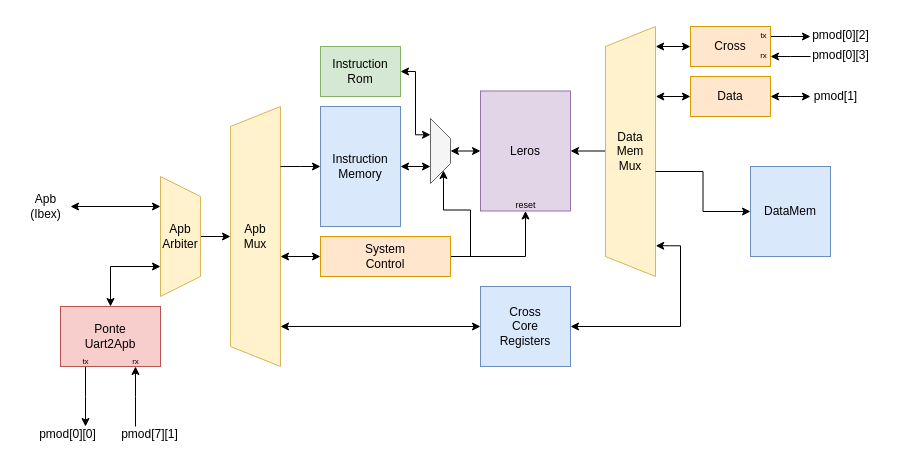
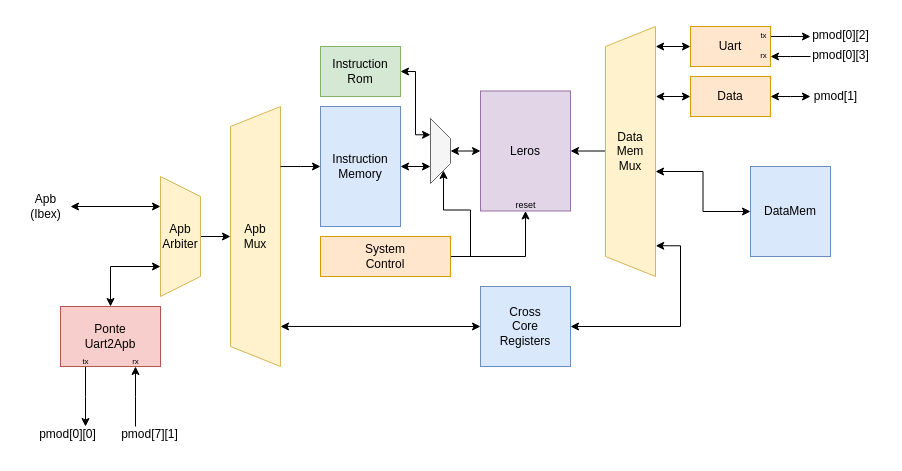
  <mxCell id="0" />
  <mxCell id="1" parent="0" />
  <mxCell id="2" style="edgeStyle=orthogonalEdgeStyle;rounded=0;orthogonalLoop=1;jettySize=auto;html=1;exitX=1;exitY=0.5;exitDx=0;exitDy=0;entryX=0.5;entryY=0;entryDx=0;entryDy=0;startArrow=classic;startFill=1;endArrow=none;" edge="1" parent="1" source="3" target="4"><mxGeometry relative="1" as="geometry" /></mxCell>
  <mxCell id="3" value="Leros" style="rounded=0;whiteSpace=wrap;html=1;fillColor=#e1d5e7;strokeColor=#9673a6;" vertex="1" parent="1"><mxGeometry x="480" y="90.5" width="90" height="120" as="geometry" /></mxCell>
  <mxCell id="4" value="Data&lt;div&gt;Mem&lt;div&gt;Mux&lt;/div&gt;&lt;/div&gt;" style="shape=trapezoid;perimeter=trapezoidPerimeter;whiteSpace=wrap;html=1;fixedSize=1;direction=north;fillColor=#fff2cc;strokeColor=#d6b656;" vertex="1" parent="1"><mxGeometry x="605" y="26" width="50" height="250" as="geometry" /></mxCell>
  <mxCell id="5" style="edgeStyle=orthogonalEdgeStyle;rounded=0;orthogonalLoop=1;jettySize=auto;html=1;exitX=1;exitY=0.25;exitDx=0;exitDy=0;" edge="1" parent="1" source="7"><mxGeometry relative="1" as="geometry"><mxPoint x="810" y="36" as="targetPoint" /></mxGeometry></mxCell>
  <mxCell id="6" style="edgeStyle=orthogonalEdgeStyle;rounded=0;orthogonalLoop=1;jettySize=auto;html=1;exitX=1;exitY=0.75;exitDx=0;exitDy=0;startArrow=classic;startFill=1;endArrow=none;" edge="1" parent="1" source="7"><mxGeometry relative="1" as="geometry"><mxPoint x="810" y="56.023" as="targetPoint" /></mxGeometry></mxCell>
- <mxCell id="7" value="Cross" style="rounded=0;whiteSpace=wrap;html=1;fillColor=#ffe6cc;strokeColor=#d79b00;" vertex="1" parent="1"><mxGeometry x="690" y="26" width="80" height="40" as="geometry" /></mxCell>
+ <mxCell id="7" value="Uart" style="rounded=0;whiteSpace=wrap;html=1;fillColor=#ffe6cc;strokeColor=#d79b00;" vertex="1" parent="1"><mxGeometry x="690" y="26" width="80" height="40" as="geometry" /></mxCell>
  <mxCell id="8" style="edgeStyle=orthogonalEdgeStyle;rounded=0;orthogonalLoop=1;jettySize=auto;html=1;exitX=1;exitY=0.5;exitDx=0;exitDy=0;startArrow=classic;startFill=1;" edge="1" parent="1" source="9"><mxGeometry relative="1" as="geometry"><mxPoint x="810" y="96" as="targetPoint" /></mxGeometry></mxCell>
  <mxCell id="9" value="Data" style="rounded=0;whiteSpace=wrap;html=1;fillColor=#ffe6cc;strokeColor=#d79b00;" vertex="1" parent="1"><mxGeometry x="690" y="76" width="80" height="40" as="geometry" /></mxCell>
  <mxCell id="10" value="Cross&lt;div&gt;Core&lt;/div&gt;&lt;div&gt;Registers&lt;/div&gt;" style="rounded=0;whiteSpace=wrap;html=1;fillColor=#dae8fc;strokeColor=#6c8ebf;" vertex="1" parent="1"><mxGeometry x="480" y="286" width="90" height="80" as="geometry" /></mxCell>
  <mxCell id="11" value="DataMem" style="rounded=0;whiteSpace=wrap;html=1;fillColor=#dae8fc;strokeColor=#6c8ebf;" vertex="1" parent="1"><mxGeometry x="750" y="166" width="80" height="90" as="geometry" /></mxCell>
  <mxCell id="12" style="edgeStyle=orthogonalEdgeStyle;rounded=0;orthogonalLoop=1;jettySize=auto;html=1;exitX=0.5;exitY=0;exitDx=0;exitDy=0;entryX=0.75;entryY=1;entryDx=0;entryDy=0;startArrow=classic;startFill=1;strokeWidth=1;" edge="1" parent="1" source="15" target="26"><mxGeometry relative="1" as="geometry" /></mxCell>
  <mxCell id="13" style="edgeStyle=orthogonalEdgeStyle;rounded=0;orthogonalLoop=1;jettySize=auto;html=1;exitX=0.25;exitY=1;exitDx=0;exitDy=0;" edge="1" parent="1" source="15"><mxGeometry relative="1" as="geometry"><mxPoint x="85" y="426" as="targetPoint" /></mxGeometry></mxCell>
  <mxCell id="14" style="edgeStyle=orthogonalEdgeStyle;rounded=0;orthogonalLoop=1;jettySize=auto;html=1;exitX=0.75;exitY=1;exitDx=0;exitDy=0;startArrow=classic;startFill=1;endArrow=none;" edge="1" parent="1" source="15"><mxGeometry relative="1" as="geometry"><mxPoint x="135" y="426" as="targetPoint" /></mxGeometry></mxCell>
  <mxCell id="15" value="Ponte&lt;div&gt;Uart2Apb&lt;/div&gt;" style="rounded=0;whiteSpace=wrap;html=1;fillColor=#f8cecc;strokeColor=#b85450;" vertex="1" parent="1"><mxGeometry x="60" y="306" width="100" height="60" as="geometry" /></mxCell>
  <mxCell id="16" style="edgeStyle=orthogonalEdgeStyle;rounded=0;orthogonalLoop=1;jettySize=auto;html=1;exitX=1;exitY=0.5;exitDx=0;exitDy=0;entryX=0.75;entryY=1;entryDx=0;entryDy=0;startArrow=classic;startFill=1;" edge="1" parent="1" source="17" target="29"><mxGeometry relative="1" as="geometry" /></mxCell>
  <mxCell id="17" value="Instruction&lt;div&gt;Memory&lt;/div&gt;" style="rounded=0;whiteSpace=wrap;html=1;fillColor=#dae8fc;strokeColor=#6c8ebf;" vertex="1" parent="1"><mxGeometry x="320" y="106" width="80" height="120" as="geometry" /></mxCell>
  <mxCell id="18" style="edgeStyle=orthogonalEdgeStyle;rounded=0;orthogonalLoop=1;jettySize=auto;html=1;exitX=1;exitY=0.5;exitDx=0;exitDy=0;entryX=1;entryY=0.25;entryDx=0;entryDy=0;" edge="1" parent="1" source="20" target="29"><mxGeometry relative="1" as="geometry" /></mxCell>
  <mxCell id="19" style="edgeStyle=orthogonalEdgeStyle;rounded=0;orthogonalLoop=1;jettySize=auto;html=1;exitX=1;exitY=0.5;exitDx=0;exitDy=0;entryX=0.5;entryY=1;entryDx=0;entryDy=0;" edge="1" parent="1" source="20" target="3"><mxGeometry relative="1" as="geometry" /></mxCell>
  <mxCell id="20" value="System&lt;div&gt;Control&lt;/div&gt;" style="rounded=0;whiteSpace=wrap;html=1;fillColor=#ffe6cc;strokeColor=#d79b00;" vertex="1" parent="1"><mxGeometry x="320" y="236" width="130" height="40" as="geometry" /></mxCell>
  <mxCell id="21" style="edgeStyle=orthogonalEdgeStyle;rounded=0;orthogonalLoop=1;jettySize=auto;html=1;exitX=1;exitY=0.5;exitDx=0;exitDy=0;entryX=0.25;entryY=1;entryDx=0;entryDy=0;startArrow=classic;startFill=1;" edge="1" parent="1" source="22" target="29"><mxGeometry relative="1" as="geometry"><Array as="points"><mxPoint x="415" y="71" /><mxPoint x="415" y="134" /><mxPoint x="430" y="134" /></Array></mxGeometry></mxCell>
  <mxCell id="22" value="&lt;div&gt;&lt;span style=&quot;background-color: transparent; color: light-dark(rgb(0, 0, 0), rgb(255, 255, 255));&quot;&gt;Instruction&lt;/span&gt;&lt;/div&gt;&lt;div&gt;&lt;span style=&quot;background-color: transparent; color: light-dark(rgb(0, 0, 0), rgb(255, 255, 255));&quot;&gt;Rom&lt;/span&gt;&lt;/div&gt;" style="rounded=0;whiteSpace=wrap;html=1;fillColor=#d5e8d4;strokeColor=#82b366;" vertex="1" parent="1"><mxGeometry x="320" y="46" width="80" height="50" as="geometry" /></mxCell>
  <mxCell id="23" value="Apb&lt;div&gt;Mux&lt;/div&gt;" style="shape=trapezoid;perimeter=trapezoidPerimeter;whiteSpace=wrap;html=1;fixedSize=1;direction=north;fillColor=#fff2cc;strokeColor=#d6b656;" vertex="1" parent="1"><mxGeometry x="230" y="106" width="50" height="260" as="geometry" /></mxCell>
  <mxCell id="24" style="edgeStyle=orthogonalEdgeStyle;rounded=0;orthogonalLoop=1;jettySize=auto;html=1;exitX=0.5;exitY=0;exitDx=0;exitDy=0;entryX=0.5;entryY=0;entryDx=0;entryDy=0;" edge="1" parent="1" source="26" target="23"><mxGeometry relative="1" as="geometry" /></mxCell>
  <mxCell id="25" style="edgeStyle=orthogonalEdgeStyle;rounded=0;orthogonalLoop=1;jettySize=auto;html=1;exitX=0.25;exitY=1;exitDx=0;exitDy=0;startArrow=classic;startFill=1;strokeWidth=1;" edge="1" parent="1" source="26"><mxGeometry relative="1" as="geometry"><mxPoint x="70" y="206" as="targetPoint" /></mxGeometry></mxCell>
  <mxCell id="26" value="Apb&lt;div&gt;Arbiter&lt;/div&gt;" style="shape=trapezoid;perimeter=trapezoidPerimeter;whiteSpace=wrap;html=1;fixedSize=1;direction=south;fillColor=#fff2cc;strokeColor=#d6b656;" vertex="1" parent="1"><mxGeometry x="160" y="176" width="40" height="120" as="geometry" /></mxCell>
  <mxCell id="27" style="edgeStyle=orthogonalEdgeStyle;rounded=0;orthogonalLoop=1;jettySize=auto;html=1;exitX=0;exitY=0.5;exitDx=0;exitDy=0;entryX=0.769;entryY=1;entryDx=0;entryDy=0;entryPerimeter=0;startArrow=classic;startFill=1;endArrow=none;" edge="1" parent="1" source="17" target="23"><mxGeometry relative="1" as="geometry" /></mxCell>
  <mxCell id="28" style="edgeStyle=orthogonalEdgeStyle;rounded=0;orthogonalLoop=1;jettySize=auto;html=1;exitX=0.5;exitY=0;exitDx=0;exitDy=0;entryX=0;entryY=0.5;entryDx=0;entryDy=0;startArrow=classic;startFill=1;" edge="1" parent="1" source="29" target="3"><mxGeometry relative="1" as="geometry" /></mxCell>
  <mxCell id="29" value="" style="shape=trapezoid;perimeter=trapezoidPerimeter;whiteSpace=wrap;html=1;fixedSize=1;direction=south;fillColor=#f5f5f5;strokeColor=#666666;fontColor=#333333;" vertex="1" parent="1"><mxGeometry x="430" y="118" width="20" height="65" as="geometry" /></mxCell>
- <mxCell id="30" style="edgeStyle=orthogonalEdgeStyle;rounded=0;orthogonalLoop=1;jettySize=auto;html=1;exitX=0;exitY=0.5;exitDx=0;exitDy=0;entryX=0.423;entryY=1;entryDx=0;entryDy=0;entryPerimeter=0;startArrow=classic;startFill=1;" edge="1" parent="1" source="20" target="23"><mxGeometry relative="1" as="geometry" /></mxCell>
  <mxCell id="31" style="edgeStyle=orthogonalEdgeStyle;rounded=0;orthogonalLoop=1;jettySize=auto;html=1;exitX=0;exitY=0.5;exitDx=0;exitDy=0;entryX=0.154;entryY=1;entryDx=0;entryDy=0;entryPerimeter=0;startArrow=classic;startFill=1;curved=0;shadow=0;strokeWidth=1;strokeColor=#000000;fillColor=none;" edge="1" parent="1" source="10" target="23"><mxGeometry relative="1" as="geometry" /></mxCell>
  <mxCell id="32" style="edgeStyle=orthogonalEdgeStyle;rounded=0;orthogonalLoop=1;jettySize=auto;html=1;exitX=1;exitY=0.5;exitDx=0;exitDy=0;entryX=0.123;entryY=1.005;entryDx=0;entryDy=0;entryPerimeter=0;startArrow=classic;startFill=1;" edge="1" parent="1" source="10" target="4"><mxGeometry relative="1" as="geometry"><Array as="points"><mxPoint x="680" y="326" /><mxPoint x="680" y="245" /></Array></mxGeometry></mxCell>
- <mxCell id="33" style="edgeStyle=orthogonalEdgeStyle;rounded=0;orthogonalLoop=1;jettySize=auto;html=1;exitX=0;exitY=0.5;exitDx=0;exitDy=0;entryX=0.42;entryY=1.001;entryDx=0;entryDy=0;entryPerimeter=0;startArrow=classic;startFill=1;endArrow=none;" edge="1" parent="1" source="11" target="4"><mxGeometry relative="1" as="geometry" /></mxCell>
+ <mxCell id="33" style="edgeStyle=orthogonalEdgeStyle;rounded=0;orthogonalLoop=1;jettySize=auto;html=1;exitX=0;exitY=0.5;exitDx=0;exitDy=0;entryX=0.42;entryY=1.001;entryDx=0;entryDy=0;entryPerimeter=0;startArrow=classic;startFill=1;" edge="1" parent="1" source="11" target="4"><mxGeometry relative="1" as="geometry" /></mxCell>
  <mxCell id="34" style="edgeStyle=orthogonalEdgeStyle;rounded=0;orthogonalLoop=1;jettySize=auto;html=1;exitX=0;exitY=0.5;exitDx=0;exitDy=0;entryX=0.719;entryY=1.005;entryDx=0;entryDy=0;entryPerimeter=0;startArrow=classic;startFill=1;" edge="1" parent="1" source="9" target="4"><mxGeometry relative="1" as="geometry" /></mxCell>
  <mxCell id="35" style="edgeStyle=orthogonalEdgeStyle;rounded=0;orthogonalLoop=1;jettySize=auto;html=1;exitX=0;exitY=0.5;exitDx=0;exitDy=0;entryX=0.92;entryY=1.003;entryDx=0;entryDy=0;entryPerimeter=0;startArrow=classic;startFill=1;" edge="1" parent="1" source="7" target="4"><mxGeometry relative="1" as="geometry" /></mxCell>
  <mxCell id="36" value="pmod[0][0]" style="text;html=1;align=center;verticalAlign=middle;resizable=0;points=[];autosize=1;strokeColor=none;fillColor=none;" vertex="1" parent="1"><mxGeometry x="27" y="419" width="80" height="30" as="geometry" /></mxCell>
  <mxCell id="37" value="tx" style="text;html=1;align=center;verticalAlign=middle;resizable=0;points=[];autosize=1;strokeColor=none;fillColor=none;fontSize=8;" vertex="1" parent="1"><mxGeometry x="70" y="351" width="30" height="20" as="geometry" /></mxCell>
  <mxCell id="38" value="pmod[7][1]" style="text;html=1;align=center;verticalAlign=middle;resizable=0;points=[];autosize=1;strokeColor=none;fillColor=none;" vertex="1" parent="1"><mxGeometry x="109" y="419" width="80" height="30" as="geometry" /></mxCell>
  <mxCell id="39" value="rx" style="text;html=1;align=center;verticalAlign=middle;resizable=0;points=[];autosize=1;strokeColor=none;fillColor=none;fontSize=8;" vertex="1" parent="1"><mxGeometry x="120" y="351" width="30" height="20" as="geometry" /></mxCell>
  <mxCell id="40" value="Apb&lt;div&gt;(Ibex)&lt;/div&gt;" style="text;html=1;align=center;verticalAlign=middle;resizable=0;points=[];autosize=1;strokeColor=none;fillColor=none;" vertex="1" parent="1"><mxGeometry x="20" y="186" width="50" height="40" as="geometry" /></mxCell>
  <mxCell id="41" value="reset" style="text;html=1;align=center;verticalAlign=middle;resizable=0;points=[];autosize=1;strokeColor=none;fillColor=none;fontSize=9;" vertex="1" parent="1"><mxGeometry x="505" y="195" width="40" height="20" as="geometry" /></mxCell>
  <mxCell id="42" value="pmod[1]" style="text;html=1;align=center;verticalAlign=middle;resizable=0;points=[];autosize=1;strokeColor=none;fillColor=none;" vertex="1" parent="1"><mxGeometry x="800" y="81" width="70" height="30" as="geometry" /></mxCell>
  <mxCell id="43" value="pmod[0][2]" style="text;html=1;align=center;verticalAlign=middle;resizable=0;points=[];autosize=1;strokeColor=none;fillColor=none;" vertex="1" parent="1"><mxGeometry x="800" y="20" width="80" height="30" as="geometry" /></mxCell>
  <mxCell id="44" value="pmod[0][3]" style="text;html=1;align=center;verticalAlign=middle;resizable=0;points=[];autosize=1;strokeColor=none;fillColor=none;" vertex="1" parent="1"><mxGeometry x="800" y="40" width="80" height="30" as="geometry" /></mxCell>
  <mxCell id="45" value="tx" style="text;html=1;align=center;verticalAlign=middle;resizable=0;points=[];autosize=1;strokeColor=none;fillColor=none;fontSize=8;" vertex="1" parent="1"><mxGeometry x="748" y="25" width="30" height="20" as="geometry" /></mxCell>
  <mxCell id="46" value="rx" style="text;html=1;align=center;verticalAlign=middle;resizable=0;points=[];autosize=1;strokeColor=none;fillColor=none;fontSize=8;" vertex="1" parent="1"><mxGeometry x="748" y="45" width="30" height="20" as="geometry" /></mxCell>
